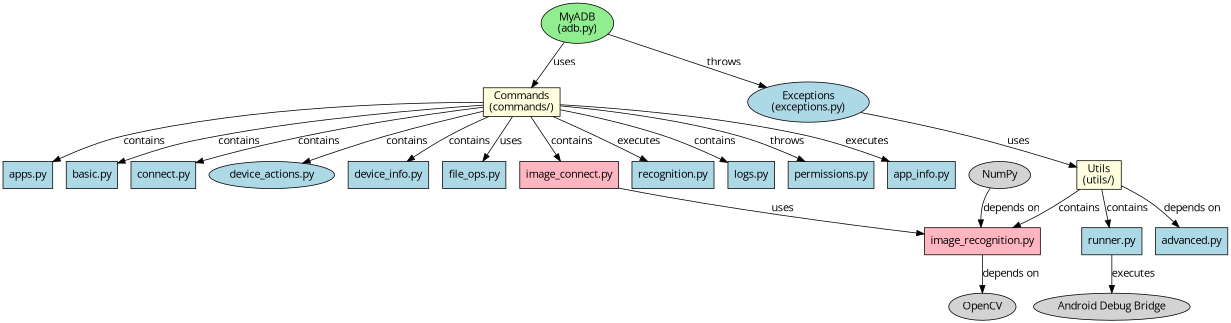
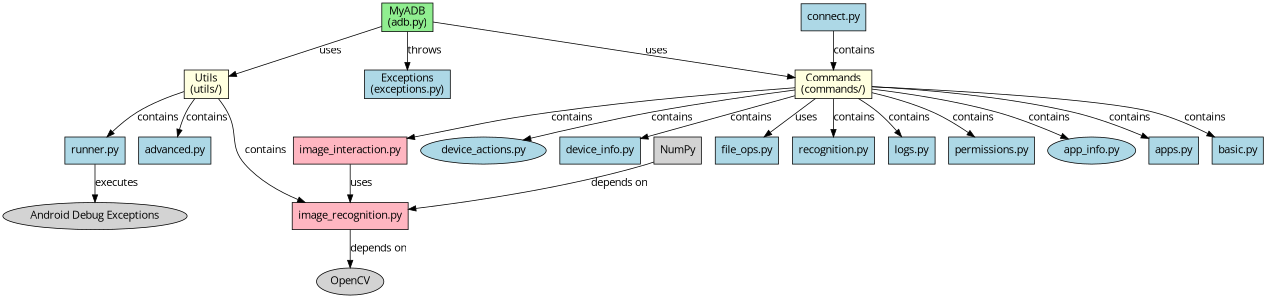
  digraph {
    fontname="Open Sans"
    rankdir=TB
    node [fillcolor=lightblue fontname="Open Sans" shape=box style=filled]
    edge [fontname="Open Sans"]
-   n1 [fillcolor=lightgreen label="MyADB\n(adb.py)" shape=ellipse]
+   n1 [fillcolor=lightgreen label="MyADB\n(adb.py)"]
    n2 [fillcolor=lightyellow label="Commands\n(commands/)"]
    n3 [fillcolor=lightyellow label="Utils\n(utils/)"]
-   n4 [label="Exceptions\n(exceptions.py)" shape=ellipse]
-   n5 [label="app_info.py"]
+   n4 [label="Exceptions\n(exceptions.py)"]
+   n5 [label="app_info.py" shape=ellipse]
    n6 [label="apps.py"]
    n7 [label="basic.py"]
    n8 [label="connect.py"]
    n9 [label="device_actions.py" shape=ellipse]
    n10 [label="device_info.py"]
    n11 [label="file_ops.py"]
-   n12 [fillcolor=lightpink label="image_connect.py"]
+   n12 [fillcolor=lightpink label="image_interaction.py"]
    n13 [label="recognition.py"]
    n14 [label="logs.py"]
    n15 [label="permissions.py"]
    n16 [fillcolor=lightpink label="image_recognition.py"]
    n17 [label="advanced.py"]
    n18 [label="runner.py"]
    n19 [fillcolor=lightgrey label=OpenCV shape=ellipse]
-   n20 [fillcolor=lightgrey label="Android Debug Bridge" shape=ellipse]
-   n21 [fillcolor=lightgrey label=NumPy shape=ellipse]
+   n20 [fillcolor=lightgrey label="Android Debug Exceptions" shape=ellipse]
+   n21 [fillcolor=lightgrey label=NumPy]
    n1 -> n2 [label=uses]
-   n4 -> n3 [label=uses]
+   n1 -> n3 [label=uses]
    n1 -> n4 [label=throws]
-   n2 -> n5 [label=executes]
+   n2 -> n5 [label=contains]
    n2 -> n6 [label=contains]
    n2 -> n7 [label=contains]
-   n2 -> n8 [label=contains]
+   n8 -> n2 [label=contains]
    n2 -> n9 [label=contains]
    n2 -> n10 [label=contains]
    n2 -> n11 [label=uses]
    n2 -> n12 [label=contains]
-   n2 -> n13 [label=executes]
+   n2 -> n13 [label=contains]
    n2 -> n14 [label=contains]
-   n2 -> n15 [label=throws]
+   n2 -> n15 [label=contains]
    n3 -> n16 [label=contains]
-   n3 -> n17 [label="depends on"]
+   n3 -> n17 [label=contains]
    n3 -> n18 [label=contains]
    n12 -> n16 [label=uses]
    n16 -> n19 [label="depends on"]
    n18 -> n20 [label=executes]
    n21 -> n16 [label="depends on"]
  }
